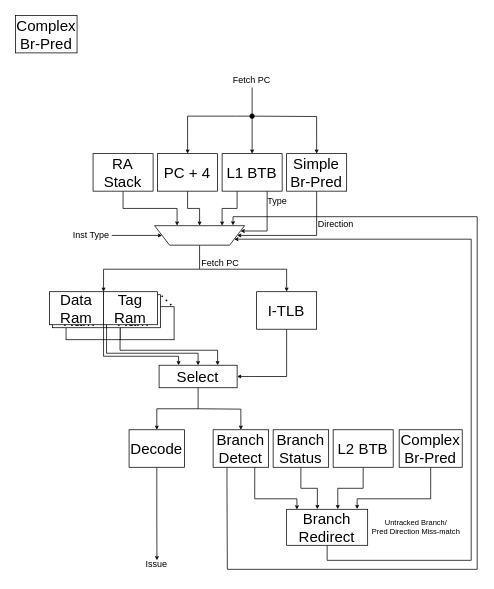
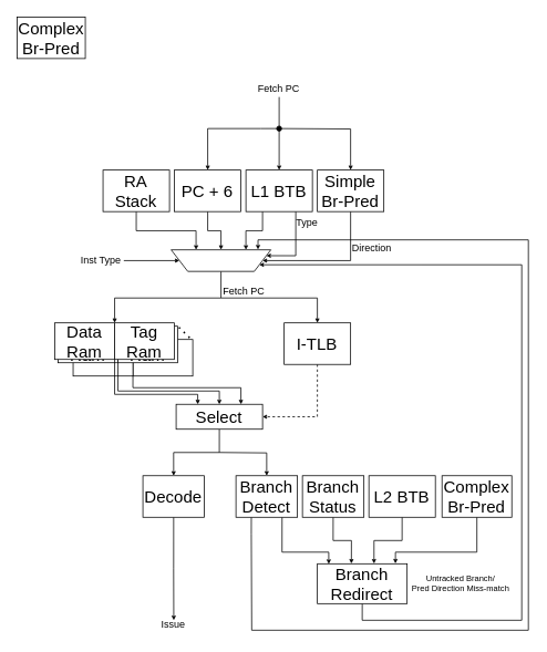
  <mxCell id="0" />
  <mxCell id="1" parent="0" />
  <mxCell id="2" style="edgeStyle=orthogonalEdgeStyle;rounded=0;orthogonalLoop=1;jettySize=auto;html=1;exitX=0.5;exitY=1;exitDx=0;exitDy=0;entryX=0.631;entryY=-0.003;entryDx=0;entryDy=0;entryPerimeter=0;endSize=3;" parent="1" source="3" target="54" edge="1"><mxGeometry relative="1" as="geometry" /></mxCell>
  <mxCell id="3" value="&lt;font style=&quot;font-size: 20px&quot;&gt;L2 BTB&lt;/font&gt;" style="rounded=0;whiteSpace=wrap;html=1;" parent="1" vertex="1"><mxGeometry x="443.33" y="572.27" width="80" height="50" as="geometry" /></mxCell>
  <mxCell id="4" style="edgeStyle=orthogonalEdgeStyle;rounded=0;orthogonalLoop=1;jettySize=auto;html=1;entryX=0.5;entryY=0;entryDx=0;entryDy=0;endSize=3;" parent="1" target="35" edge="1"><mxGeometry relative="1" as="geometry"><mxPoint x="335.33" y="154.27" as="sourcePoint" /><Array as="points"><mxPoint x="313.33" y="154.27" /><mxPoint x="249.33" y="154.27" /></Array><mxPoint x="217.33" y="206.27" as="targetPoint" /></mxGeometry></mxCell>
  <mxCell id="5" style="edgeStyle=orthogonalEdgeStyle;rounded=0;orthogonalLoop=1;jettySize=auto;html=1;exitX=0.5;exitY=1;exitDx=0;exitDy=0;entryX=0.5;entryY=1;entryDx=0;entryDy=0;startArrow=none;startFill=0;endSize=3;" parent="1" source="35" target="14" edge="1"><mxGeometry relative="1" as="geometry"><mxPoint x="217.33" y="256.27" as="sourcePoint" /></mxGeometry></mxCell>
  <mxCell id="6" style="edgeStyle=orthogonalEdgeStyle;rounded=0;orthogonalLoop=1;jettySize=auto;html=1;exitX=0.5;exitY=1;exitDx=0;exitDy=0;entryX=0.75;entryY=1;entryDx=0;entryDy=0;endSize=3;" parent="1" source="7" target="14" edge="1"><mxGeometry relative="1" as="geometry" /></mxCell>
  <mxCell id="7" value="&lt;font style=&quot;font-size: 20px&quot;&gt;RA Stack&lt;/font&gt;" style="rounded=0;whiteSpace=wrap;html=1;" parent="1" vertex="1"><mxGeometry x="123.33" y="204.27" width="80" height="50" as="geometry" /></mxCell>
  <mxCell id="8" style="edgeStyle=orthogonalEdgeStyle;rounded=0;orthogonalLoop=1;jettySize=auto;html=1;entryX=0.5;entryY=0;entryDx=0;entryDy=0;endSize=3;" parent="1" target="40" edge="1"><mxGeometry relative="1" as="geometry"><mxPoint x="335.33" y="116.27" as="sourcePoint" /><mxPoint x="313.33" y="206.27" as="targetPoint" /><Array as="points"><mxPoint x="335.33" y="116.27" /></Array></mxGeometry></mxCell>
  <mxCell id="9" style="edgeStyle=orthogonalEdgeStyle;rounded=0;orthogonalLoop=1;jettySize=auto;html=1;exitX=0.25;exitY=1;exitDx=0;exitDy=0;entryX=0.25;entryY=1;entryDx=0;entryDy=0;startArrow=none;startFill=0;endSize=3;" parent="1" source="40" target="14" edge="1"><mxGeometry relative="1" as="geometry"><mxPoint x="313.33" y="256.27" as="sourcePoint" /></mxGeometry></mxCell>
  <mxCell id="10" value="Fetch PC" style="text;html=1;strokeColor=none;fillColor=none;align=center;verticalAlign=middle;whiteSpace=wrap;rounded=0;" parent="1" vertex="1"><mxGeometry x="309.33" y="96.27" width="52" height="20" as="geometry" /></mxCell>
  <mxCell id="11" style="edgeStyle=orthogonalEdgeStyle;rounded=0;orthogonalLoop=1;jettySize=auto;html=1;exitX=1;exitY=0.5;exitDx=0;exitDy=0;entryX=1;entryY=0.5;entryDx=0;entryDy=0;startArrow=none;startFill=0;endSize=3;" parent="1" source="12" target="14" edge="1"><mxGeometry relative="1" as="geometry" /></mxCell>
  <mxCell id="12" value="Inst Type" style="text;html=1;strokeColor=none;fillColor=none;align=center;verticalAlign=middle;whiteSpace=wrap;rounded=0;" parent="1" vertex="1"><mxGeometry x="94.33" y="303.27" width="54" height="20" as="geometry" /></mxCell>
  <mxCell id="13" style="edgeStyle=orthogonalEdgeStyle;rounded=0;orthogonalLoop=1;jettySize=auto;html=1;exitX=0.5;exitY=0;exitDx=0;exitDy=0;entryX=1;entryY=0;entryDx=0;entryDy=0;startArrow=none;startFill=0;strokeWidth=1;endSize=3;" parent="1" source="14" target="24" edge="1"><mxGeometry relative="1" as="geometry"><Array as="points"><mxPoint x="265.33" y="358.27" /><mxPoint x="137.33" y="358.27" /></Array></mxGeometry></mxCell>
  <mxCell id="14" value="" style="shape=trapezoid;perimeter=trapezoidPerimeter;whiteSpace=wrap;html=1;fixedSize=1;rotation=-180;" parent="1" vertex="1"><mxGeometry x="205.33" y="300.27" width="120" height="26" as="geometry" /></mxCell>
  <mxCell id="15" value="" style="group" parent="1" vertex="1" connectable="0"><mxGeometry x="65.33" y="388.27" width="166" height="64" as="geometry" /></mxCell>
  <mxCell id="16" value="" style="group" parent="15" vertex="1" connectable="0"><mxGeometry x="18" y="16" width="148" height="48" as="geometry" /></mxCell>
  <mxCell id="17" value="" style="group" parent="16" vertex="1" connectable="0"><mxGeometry x="4" y="4" width="144" height="44" as="geometry" /></mxCell>
  <mxCell id="18" value="" style="rounded=0;whiteSpace=wrap;html=1;" parent="17" vertex="1"><mxGeometry x="72" width="72" height="44" as="geometry" /></mxCell>
  <mxCell id="19" value="" style="rounded=0;whiteSpace=wrap;html=1;" parent="17" vertex="1"><mxGeometry width="72" height="44" as="geometry" /></mxCell>
  <mxCell id="20" value="" style="group" parent="15" vertex="1" connectable="0"><mxGeometry x="4" y="4" width="144" height="44" as="geometry" /></mxCell>
  <mxCell id="21" value="&lt;font style=&quot;font-size: 20px&quot;&gt;Tag Ram&lt;/font&gt;" style="rounded=0;whiteSpace=wrap;html=1;" parent="20" vertex="1"><mxGeometry x="72" width="72" height="44" as="geometry" /></mxCell>
  <mxCell id="22" value="&lt;font style=&quot;font-size: 20px&quot;&gt;Data Ram&lt;/font&gt;" style="rounded=0;whiteSpace=wrap;html=1;" parent="20" vertex="1"><mxGeometry width="72" height="44" as="geometry" /></mxCell>
  <mxCell id="23" value="&lt;font style=&quot;font-size: 20px&quot;&gt;Tag Ram&lt;/font&gt;" style="rounded=0;whiteSpace=wrap;html=1;" parent="15" vertex="1"><mxGeometry x="72" width="72" height="44" as="geometry" /></mxCell>
  <mxCell id="24" value="&lt;font style=&quot;font-size: 20px&quot;&gt;Data Ram&lt;/font&gt;" style="rounded=0;whiteSpace=wrap;html=1;" parent="15" vertex="1"><mxGeometry width="72" height="44" as="geometry" /></mxCell>
  <mxCell id="25" value="" style="endArrow=none;dashed=1;html=1;dashPattern=1 3;strokeWidth=2;exitX=0.948;exitY=-0.047;exitDx=0;exitDy=0;exitPerimeter=0;entryX=1;entryY=0;entryDx=0;entryDy=0;" parent="15" source="18" target="21" edge="1"><mxGeometry width="50" height="50" relative="1" as="geometry"><mxPoint x="166" y="16" as="sourcePoint" /><mxPoint x="150" y="8" as="targetPoint" /></mxGeometry></mxCell>
  <mxCell id="26" value="Fetch PC" style="text;html=1;strokeColor=none;fillColor=none;align=center;verticalAlign=middle;whiteSpace=wrap;rounded=0;" parent="1" vertex="1"><mxGeometry x="263.33" y="340.27" width="60" height="20" as="geometry" /></mxCell>
  <mxCell id="27" style="edgeStyle=orthogonalEdgeStyle;rounded=0;orthogonalLoop=1;jettySize=auto;html=1;startArrow=none;startFill=0;strokeWidth=1;entryX=0.5;entryY=0;entryDx=0;entryDy=0;endSize=3;" parent="1" target="29" edge="1"><mxGeometry relative="1" as="geometry"><mxPoint x="265.33" y="358.27" as="sourcePoint" /><Array as="points"><mxPoint x="265.33" y="358.27" /><mxPoint x="381.33" y="358.27" /></Array></mxGeometry></mxCell>
- <mxCell id="28" style="edgeStyle=orthogonalEdgeStyle;rounded=0;orthogonalLoop=1;jettySize=auto;html=1;exitX=0.5;exitY=1;exitDx=0;exitDy=0;entryX=1;entryY=0.5;entryDx=0;entryDy=0;endSize=3;" parent="1" source="29" target="31" edge="1"><mxGeometry relative="1" as="geometry" /></mxCell>
+ <mxCell id="28" style="edgeStyle=orthogonalEdgeStyle;rounded=0;orthogonalLoop=1;jettySize=auto;html=1;exitX=0.5;exitY=1;exitDx=0;exitDy=0;entryX=1;entryY=0.5;entryDx=0;entryDy=0;endSize=3;dashed=1;" parent="1" source="29" target="31" edge="1"><mxGeometry relative="1" as="geometry" /></mxCell>
  <mxCell id="29" value="&lt;font style=&quot;font-size: 20px&quot;&gt;I-TLB&lt;br&gt;&lt;/font&gt;" style="rounded=0;whiteSpace=wrap;html=1;" parent="1" vertex="1"><mxGeometry x="341.33" y="388.27" width="80" height="50" as="geometry" /></mxCell>
  <mxCell id="30" style="edgeStyle=orthogonalEdgeStyle;rounded=0;orthogonalLoop=1;jettySize=auto;html=1;exitX=0.5;exitY=1;exitDx=0;exitDy=0;entryX=0.5;entryY=0;entryDx=0;entryDy=0;startArrow=none;startFill=0;endSize=3;" parent="1" source="31" target="50" edge="1"><mxGeometry relative="1" as="geometry"><mxPoint x="208.33" y="572.27" as="targetPoint" /></mxGeometry></mxCell>
  <mxCell id="31" value="&lt;font style=&quot;font-size: 20px&quot;&gt;Select&lt;/font&gt;" style="rounded=0;whiteSpace=wrap;html=1;" parent="1" vertex="1"><mxGeometry x="211.33" y="486.27" width="104" height="30" as="geometry" /></mxCell>
  <mxCell id="32" style="edgeStyle=orthogonalEdgeStyle;rounded=0;orthogonalLoop=1;jettySize=auto;html=1;exitX=0;exitY=1;exitDx=0;exitDy=0;entryX=0.25;entryY=0;entryDx=0;entryDy=0;endSize=3;" parent="1" source="23" target="31" edge="1"><mxGeometry relative="1" as="geometry"><Array as="points"><mxPoint x="137.33" y="474.27" /><mxPoint x="237.33" y="474.27" /></Array></mxGeometry></mxCell>
  <mxCell id="33" style="edgeStyle=orthogonalEdgeStyle;rounded=0;orthogonalLoop=1;jettySize=auto;html=1;exitX=0;exitY=1;exitDx=0;exitDy=0;entryX=0.5;entryY=0;entryDx=0;entryDy=0;endSize=3;" parent="1" source="21" target="31" edge="1"><mxGeometry relative="1" as="geometry"><Array as="points"><mxPoint x="141.33" y="470.27" /><mxPoint x="263.33" y="470.27" /></Array></mxGeometry></mxCell>
  <mxCell id="34" style="edgeStyle=orthogonalEdgeStyle;rounded=0;orthogonalLoop=1;jettySize=auto;html=1;exitX=0;exitY=1;exitDx=0;exitDy=0;entryX=0.75;entryY=0;entryDx=0;entryDy=0;endSize=3;" parent="1" source="18" target="31" edge="1"><mxGeometry relative="1" as="geometry"><Array as="points"><mxPoint x="159.33" y="466.27" /><mxPoint x="289.33" y="466.27" /></Array></mxGeometry></mxCell>
- <mxCell id="35" value="&lt;font style=&quot;font-size: 20px&quot;&gt;PC + 4&lt;/font&gt;" style="rounded=0;whiteSpace=wrap;html=1;" parent="1" vertex="1"><mxGeometry x="209.33" y="204.27" width="80" height="50" as="geometry" /></mxCell>
+ <mxCell id="35" value="&lt;font style=&quot;font-size: 20px&quot;&gt;PC + 6&lt;/font&gt;" style="rounded=0;whiteSpace=wrap;html=1;" parent="1" vertex="1"><mxGeometry x="209.33" y="204.27" width="80" height="50" as="geometry" /></mxCell>
  <mxCell id="36" style="edgeStyle=orthogonalEdgeStyle;rounded=0;orthogonalLoop=1;jettySize=auto;html=1;exitX=0.5;exitY=0;exitDx=0;exitDy=0;entryX=0.5;entryY=0;entryDx=0;entryDy=0;startArrow=oval;startFill=1;endSize=3;" parent="1" target="38" edge="1"><mxGeometry relative="1" as="geometry"><mxPoint x="335.33" y="154.27" as="sourcePoint" /></mxGeometry></mxCell>
  <mxCell id="37" style="edgeStyle=orthogonalEdgeStyle;rounded=0;orthogonalLoop=1;jettySize=auto;html=1;exitX=0.5;exitY=1;exitDx=0;exitDy=0;entryX=0;entryY=0.5;entryDx=0;entryDy=0;startArrow=none;startFill=0;endSize=3;" parent="1" source="38" target="14" edge="1"><mxGeometry relative="1" as="geometry"><Array as="points"><mxPoint x="421.33" y="313.27" /></Array></mxGeometry></mxCell>
  <mxCell id="38" value="&lt;font style=&quot;font-size: 20px&quot;&gt;Simple Br-Pred&lt;br&gt;&lt;/font&gt;" style="rounded=0;whiteSpace=wrap;html=1;" parent="1" vertex="1"><mxGeometry x="381.33" y="204.27" width="80" height="50" as="geometry" /></mxCell>
  <mxCell id="39" style="edgeStyle=orthogonalEdgeStyle;rounded=0;orthogonalLoop=1;jettySize=auto;html=1;exitX=0.75;exitY=1;exitDx=0;exitDy=0;entryX=0;entryY=0.75;entryDx=0;entryDy=0;startArrow=none;startFill=0;endSize=3;" parent="1" source="40" target="14" edge="1"><mxGeometry relative="1" as="geometry"><Array as="points"><mxPoint x="355.33" y="307.27" /><mxPoint x="320.33" y="307.27" /></Array></mxGeometry></mxCell>
  <mxCell id="40" value="&lt;font style=&quot;font-size: 20px&quot;&gt;L1 BTB&lt;/font&gt;" style="rounded=0;whiteSpace=wrap;html=1;" parent="1" vertex="1"><mxGeometry x="295.33" y="204.27" width="80" height="50" as="geometry" /></mxCell>
  <mxCell id="41" value="Type" style="text;html=1;strokeColor=none;fillColor=none;align=center;verticalAlign=middle;whiteSpace=wrap;rounded=0;" parent="1" vertex="1"><mxGeometry x="349.33" y="258.27" width="40" height="20" as="geometry" /></mxCell>
  <mxCell id="42" value="Direction" style="text;html=1;strokeColor=none;fillColor=none;align=center;verticalAlign=middle;whiteSpace=wrap;rounded=0;" parent="1" vertex="1"><mxGeometry x="427.33" y="288.27" width="40" height="20" as="geometry" /></mxCell>
  <mxCell id="43" style="edgeStyle=orthogonalEdgeStyle;rounded=0;orthogonalLoop=1;jettySize=auto;html=1;exitX=0.5;exitY=1;exitDx=0;exitDy=0;entryX=0.379;entryY=-0.003;entryDx=0;entryDy=0;entryPerimeter=0;endSize=3;" parent="1" source="44" target="54" edge="1"><mxGeometry relative="1" as="geometry" /></mxCell>
  <mxCell id="44" value="&lt;font style=&quot;font-size: 20px&quot;&gt;Branch Status&lt;/font&gt;" style="rounded=0;whiteSpace=wrap;html=1;" parent="1" vertex="1"><mxGeometry x="363.33" y="572.27" width="74" height="50" as="geometry" /></mxCell>
  <mxCell id="45" style="edgeStyle=orthogonalEdgeStyle;rounded=0;orthogonalLoop=1;jettySize=auto;html=1;exitX=0.5;exitY=0;exitDx=0;exitDy=0;startArrow=none;startFill=0;endSize=3;entryX=0.5;entryY=0;entryDx=0;entryDy=0;" parent="1" target="48" edge="1"><mxGeometry relative="1" as="geometry"><mxPoint x="263.33" y="544.27" as="sourcePoint" /></mxGeometry></mxCell>
  <mxCell id="46" style="edgeStyle=orthogonalEdgeStyle;rounded=0;orthogonalLoop=1;jettySize=auto;html=1;exitX=0.25;exitY=1;exitDx=0;exitDy=0;entryX=0.129;entryY=1.011;entryDx=0;entryDy=0;entryPerimeter=0;startArrow=none;startFill=0;endSize=3;" parent="1" source="48" target="14" edge="1"><mxGeometry relative="1" as="geometry"><Array as="points"><mxPoint x="302.33" y="642.27" /><mxPoint x="302.33" y="642.27" /><mxPoint x="302.33" y="758.27" /><mxPoint x="635.33" y="758.27" /><mxPoint x="635.33" y="288.27" /><mxPoint x="310.33" y="288.27" /></Array></mxGeometry></mxCell>
  <mxCell id="47" style="edgeStyle=orthogonalEdgeStyle;rounded=0;orthogonalLoop=1;jettySize=auto;html=1;exitX=0.75;exitY=1;exitDx=0;exitDy=0;endSize=3;entryX=0.127;entryY=0.005;entryDx=0;entryDy=0;entryPerimeter=0;" parent="1" source="48" target="54" edge="1"><mxGeometry relative="1" as="geometry"><mxPoint x="395.33" y="677.27" as="targetPoint" /><Array as="points"><mxPoint x="339.33" y="664.27" /><mxPoint x="395.33" y="664.27" /></Array></mxGeometry></mxCell>
  <mxCell id="48" value="&lt;font style=&quot;font-size: 20px&quot;&gt;Branch Detect&lt;br&gt;&lt;/font&gt;" style="rounded=0;whiteSpace=wrap;html=1;" parent="1" vertex="1"><mxGeometry x="283.33" y="572.27" width="74" height="50" as="geometry" /></mxCell>
  <mxCell id="49" style="edgeStyle=orthogonalEdgeStyle;rounded=0;orthogonalLoop=1;jettySize=auto;html=1;exitX=0.5;exitY=1;exitDx=0;exitDy=0;startArrow=none;startFill=0;endSize=3;" parent="1" source="50" edge="1"><mxGeometry relative="1" as="geometry"><mxPoint x="208.473" y="746.27" as="targetPoint" /></mxGeometry></mxCell>
  <mxCell id="50" value="&lt;font style=&quot;font-size: 20px&quot;&gt;Decode&lt;/font&gt;" style="rounded=0;whiteSpace=wrap;html=1;" parent="1" vertex="1"><mxGeometry x="171.33" y="572.27" width="74" height="50" as="geometry" /></mxCell>
  <mxCell id="51" value="Issue" style="text;html=1;strokeColor=none;fillColor=none;align=center;verticalAlign=middle;whiteSpace=wrap;rounded=0;" parent="1" vertex="1"><mxGeometry x="188.33" y="742.27" width="40" height="20" as="geometry" /></mxCell>
  <mxCell id="52" value="&lt;div&gt;&lt;font style=&quot;font-size: 20px&quot;&gt;Complex&lt;br&gt;&lt;/font&gt;&lt;/div&gt;&lt;div&gt;&lt;font style=&quot;font-size: 20px&quot;&gt;Br-Pred&lt;/font&gt;&lt;/div&gt;" style="rounded=0;whiteSpace=wrap;html=1;" parent="1" vertex="1"><mxGeometry x="20" y="20" width="82" height="50" as="geometry" /></mxCell>
  <mxCell id="53" style="edgeStyle=orthogonalEdgeStyle;rounded=0;orthogonalLoop=1;jettySize=auto;html=1;exitX=0.5;exitY=1;exitDx=0;exitDy=0;entryX=0;entryY=0.25;entryDx=0;entryDy=0;endSize=3;" parent="1" source="54" target="14" edge="1"><mxGeometry relative="1" as="geometry"><mxPoint x="501.33" y="566.27" as="targetPoint" /><Array as="points"><mxPoint x="435.33" y="746.27" /><mxPoint x="627.33" y="746.27" /><mxPoint x="627.33" y="318.27" /></Array></mxGeometry></mxCell>
  <mxCell id="54" value="&lt;font style=&quot;font-size: 20px&quot;&gt;Branch&lt;br&gt;&lt;/font&gt;&lt;div style=&quot;font-size: 20px&quot;&gt;&lt;font style=&quot;font-size: 20px&quot;&gt;Redirect&lt;/font&gt;&lt;/div&gt;" style="rounded=0;whiteSpace=wrap;html=1;" parent="1" vertex="1"><mxGeometry x="381.33" y="678.27" width="108" height="48" as="geometry" /></mxCell>
  <mxCell id="55" value="&lt;div style=&quot;font-size: 10px&quot;&gt;Untracked Branch/&lt;br&gt;Pred Direction Miss-match&lt;br&gt;&lt;/div&gt;" style="text;html=1;align=center;verticalAlign=middle;whiteSpace=wrap;rounded=0;fillColor=#ffffff;" parent="1" vertex="1"><mxGeometry x="493.33" y="688.27" width="122" height="28" as="geometry" /></mxCell>
  <mxCell id="56" style="edgeStyle=orthogonalEdgeStyle;rounded=0;orthogonalLoop=1;jettySize=auto;html=1;exitX=0.5;exitY=1;exitDx=0;exitDy=0;entryX=0.87;entryY=-0.006;entryDx=0;entryDy=0;entryPerimeter=0;endSize=3;" parent="1" source="57" target="54" edge="1"><mxGeometry relative="1" as="geometry"><Array as="points"><mxPoint x="573.33" y="664.27" /><mxPoint x="475.33" y="664.27" /></Array></mxGeometry></mxCell>
  <mxCell id="57" value="&lt;font style=&quot;font-size: 20px&quot;&gt;Complex Br-Pred&lt;br&gt;&lt;/font&gt;" style="rounded=0;whiteSpace=wrap;html=1;" parent="1" vertex="1"><mxGeometry x="531.33" y="572.27" width="84" height="50" as="geometry" /></mxCell>
